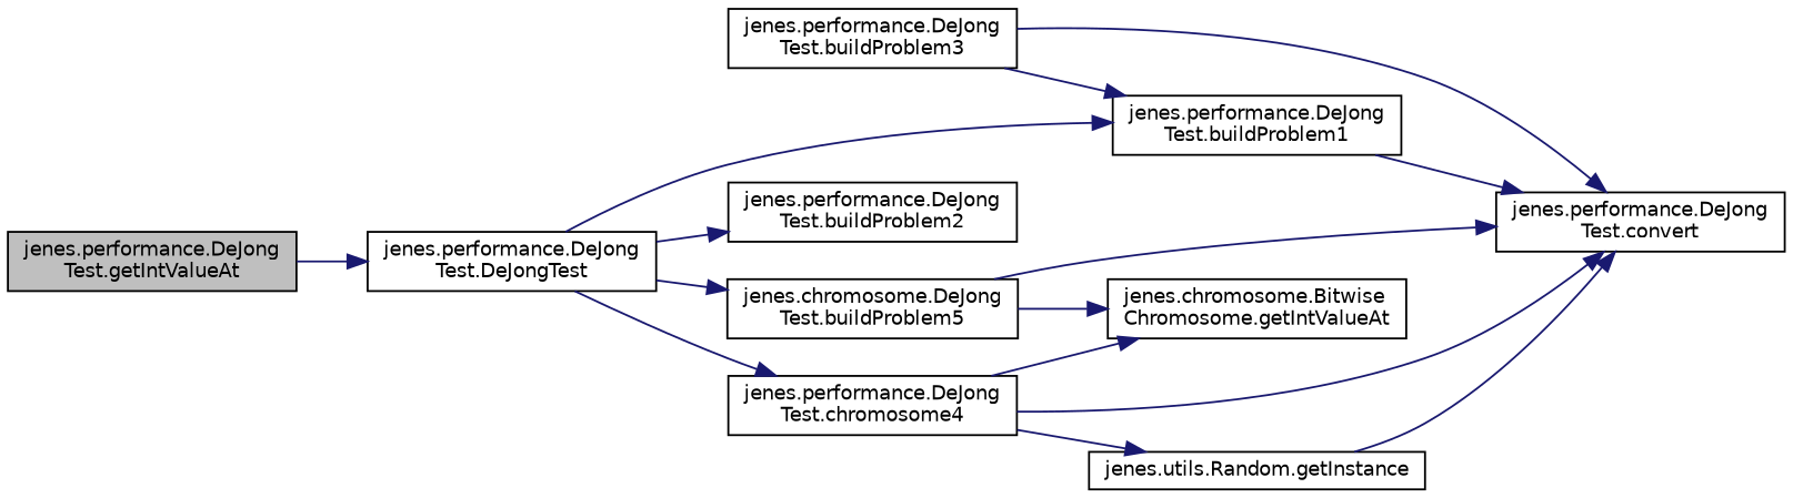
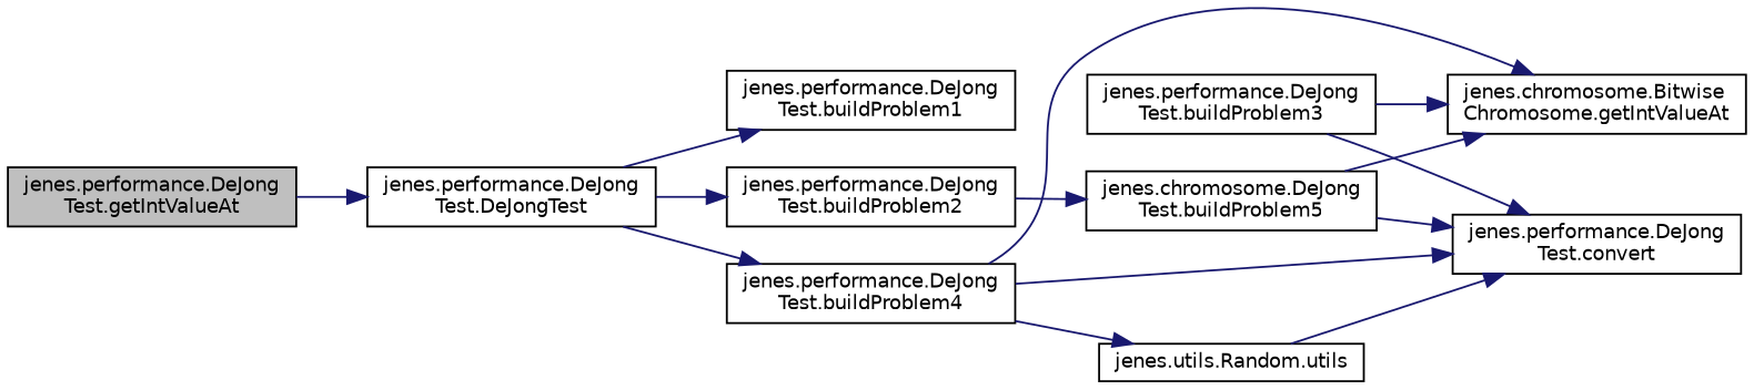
  digraph {
    rankdir=LR
    node [color=black fillcolor=white fontname=Helvetica fontsize=10 shape=record style=filled]
    edge [color=midnightblue fontname=Helvetica fontsize=10 labelfontname=Helvetica labelfontsize=10 style=solid]
    n1 [fillcolor=grey75 fontcolor=black height=0.2 label="jenes.performance.DeJong\lTest.getIntValueAt" width=0.4]
    n2 [height=0.2 label="jenes.performance.DeJong\lTest.DeJongTest" width=0.4]
    n3 [height=0.2 label="jenes.performance.DeJong\lTest.buildProblem1" width=0.4]
    n4 [height=0.2 label="jenes.performance.DeJong\lTest.buildProblem2" width=0.4]
-   n5 [height=0.2 label="jenes.performance.DeJong\lTest.chromosome4" width=0.4]
+   n5 [height=0.2 label="jenes.performance.DeJong\lTest.buildProblem4" width=0.4]
    n6 [height=0.2 label="jenes.chromosome.DeJong\lTest.buildProblem5" width=0.4]
    n7 [height=0.2 label="jenes.performance.DeJong\lTest.convert" width=0.4]
    n8 [height=0.2 label="jenes.performance.DeJong\lTest.buildProblem3" width=0.4]
    n9 [height=0.2 label="jenes.chromosome.Bitwise\lChromosome.getIntValueAt" width=0.4]
-   n10 [height=0.2 label="jenes.utils.Random.getInstance" width=0.4]
+   n10 [height=0.2 label="jenes.utils.Random.utils" width=0.4]
    n1 -> n2
    n2 -> n3
    n2 -> n4
    n2 -> n5
-   n2 -> n6
-   n3 -> n7
+   n4 -> n6
    n5 -> n7
    n5 -> n9
    n5 -> n10
    n6 -> n7
    n6 -> n9
    n8 -> n7
-   n8 -> n3
+   n8 -> n9
    n10 -> n7
  }
